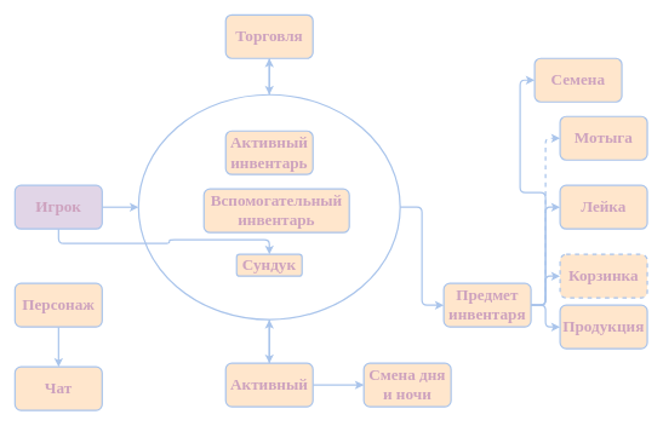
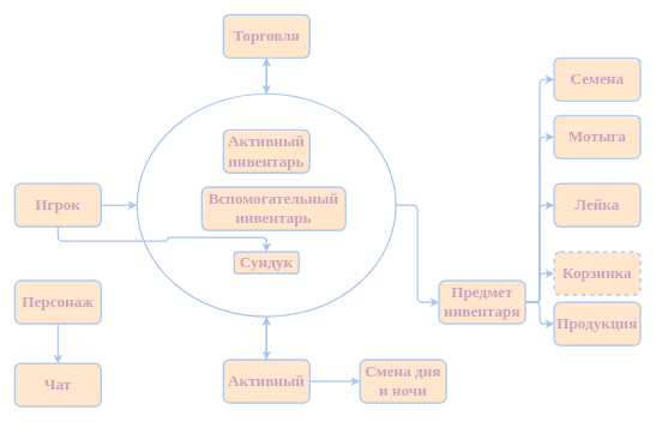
  <mxCell id="0" />
  <mxCell id="1" parent="0" />
  <mxCell id="2" style="edgeStyle=orthogonalEdgeStyle;rounded=1;orthogonalLoop=1;jettySize=auto;html=1;exitX=1;exitY=0.5;exitDx=0;exitDy=0;entryX=0;entryY=0.5;entryDx=0;entryDy=0;strokeColor=#A9C4EB;strokeWidth=2;align=center;verticalAlign=middle;arcSize=14;fontFamily=Times New Roman;fontSize=22;fontColor=#CDA2BE;fontStyle=3;labelBackgroundColor=default;endArrow=classic;fillColor=#ffe6cc;" edge="1" parent="1" source="5" target="17"><mxGeometry relative="1" as="geometry" /></mxCell>
  <mxCell id="3" style="edgeStyle=orthogonalEdgeStyle;rounded=1;orthogonalLoop=1;jettySize=auto;html=1;exitX=0.5;exitY=1;exitDx=0;exitDy=0;strokeColor=#A9C4EB;strokeWidth=2;align=center;verticalAlign=middle;arcSize=14;fontFamily=Times New Roman;fontSize=22;fontColor=#CDA2BE;fontStyle=3;labelBackgroundColor=default;endArrow=classic;fillColor=#ffe6cc;" edge="1" parent="1" source="5"><mxGeometry relative="1" as="geometry"><mxPoint x="370" y="500" as="targetPoint" /></mxGeometry></mxCell>
  <mxCell id="4" style="edgeStyle=orthogonalEdgeStyle;rounded=1;orthogonalLoop=1;jettySize=auto;html=1;exitX=0.5;exitY=0;exitDx=0;exitDy=0;entryX=0.5;entryY=1;entryDx=0;entryDy=0;strokeColor=#A9C4EB;strokeWidth=2;align=center;verticalAlign=middle;arcSize=14;fontFamily=Times New Roman;fontSize=22;fontColor=#CDA2BE;fontStyle=3;labelBackgroundColor=default;endArrow=classic;fillColor=#ffe6cc;" edge="1" parent="1" source="5" target="31"><mxGeometry relative="1" as="geometry" /></mxCell>
  <mxCell id="5" value="" style="ellipse;whiteSpace=wrap;html=1;rounded=1;strokeColor=#A9C4EB;strokeWidth=2;align=center;verticalAlign=middle;arcSize=14;fontFamily=Times New Roman;fontSize=22;fontColor=#CDA2BE;fontStyle=3;fillColor=none;" vertex="1" parent="1"><mxGeometry x="190" y="130" width="360" height="310" as="geometry" /></mxCell>
  <mxCell id="6" style="edgeStyle=orthogonalEdgeStyle;rounded=1;orthogonalLoop=1;jettySize=auto;html=1;exitX=1;exitY=0.5;exitDx=0;exitDy=0;entryX=0;entryY=0.5;entryDx=0;entryDy=0;strokeColor=#A9C4EB;strokeWidth=2;align=center;verticalAlign=middle;arcSize=14;fontFamily=Times New Roman;fontSize=22;fontColor=#CDA2BE;fontStyle=3;labelBackgroundColor=default;endArrow=classic;fillColor=#ffe6cc;" edge="1" parent="1" source="8" target="5"><mxGeometry relative="1" as="geometry" /></mxCell>
  <mxCell id="7" style="edgeStyle=orthogonalEdgeStyle;rounded=1;orthogonalLoop=1;jettySize=auto;html=1;exitX=0.5;exitY=1;exitDx=0;exitDy=0;strokeColor=#A9C4EB;strokeWidth=2;align=center;verticalAlign=middle;arcSize=14;fontFamily=Times New Roman;fontSize=22;fontColor=#CDA2BE;fontStyle=3;labelBackgroundColor=default;endArrow=classic;fillColor=#ffe6cc;" edge="1" parent="1" source="8" target="11"><mxGeometry relative="1" as="geometry" /></mxCell>
- <mxCell id="8" value="&lt;span style=&quot;font-style: normal;&quot;&gt;Игрок&lt;/span&gt;" style="rounded=1;whiteSpace=wrap;html=1;strokeColor=#A9C4EB;strokeWidth=2;align=center;verticalAlign=middle;arcSize=14;fontFamily=Times New Roman;fontSize=22;fontColor=#CDA2BE;fontStyle=3;fillColor=#e1d5e7;" vertex="1" parent="1"><mxGeometry x="20" y="255" width="120" height="60" as="geometry" /></mxCell>
+ <mxCell id="8" value="&lt;span style=&quot;font-style: normal;&quot;&gt;Игрок&lt;/span&gt;" style="rounded=1;whiteSpace=wrap;html=1;strokeColor=#A9C4EB;strokeWidth=2;align=center;verticalAlign=middle;arcSize=14;fontFamily=Times New Roman;fontSize=22;fontColor=#CDA2BE;fontStyle=3;fillColor=#ffe6cc;" vertex="1" parent="1"><mxGeometry x="20" y="255" width="120" height="60" as="geometry" /></mxCell>
  <mxCell id="9" value="&lt;span style=&quot;font-style: normal;&quot;&gt;Активный инвентарь&lt;/span&gt;" style="rounded=1;whiteSpace=wrap;html=1;strokeColor=#A9C4EB;strokeWidth=2;align=center;verticalAlign=middle;arcSize=14;fontFamily=Times New Roman;fontSize=22;fontColor=#CDA2BE;fontStyle=3;fillColor=#ffe6cc;" vertex="1" parent="1"><mxGeometry x="310" y="180" width="120" height="60" as="geometry" /></mxCell>
  <mxCell id="10" value="&lt;span style=&quot;font-style: normal;&quot;&gt;Вспомогательный инвентарь&lt;/span&gt;" style="rounded=1;whiteSpace=wrap;html=1;strokeColor=#A9C4EB;strokeWidth=2;align=center;verticalAlign=middle;arcSize=14;fontFamily=Times New Roman;fontSize=22;fontColor=#CDA2BE;fontStyle=3;fillColor=#ffe6cc;" vertex="1" parent="1"><mxGeometry x="280" y="260" width="200" height="60" as="geometry" /></mxCell>
  <mxCell id="11" value="&lt;span style=&quot;font-style: normal;&quot;&gt;Сундук&lt;/span&gt;" style="rounded=1;whiteSpace=wrap;html=1;strokeColor=#A9C4EB;strokeWidth=2;align=center;verticalAlign=middle;arcSize=14;fontFamily=Times New Roman;fontSize=22;fontColor=#CDA2BE;fontStyle=3;fillColor=#ffe6cc;" vertex="1" parent="1"><mxGeometry x="325" y="350" width="90" height="30" as="geometry" /></mxCell>
  <mxCell id="12" style="edgeStyle=orthogonalEdgeStyle;rounded=1;orthogonalLoop=1;jettySize=auto;html=1;exitX=1;exitY=0.5;exitDx=0;exitDy=0;entryX=0;entryY=0.5;entryDx=0;entryDy=0;strokeColor=#A9C4EB;strokeWidth=2;align=center;verticalAlign=middle;arcSize=14;fontFamily=Times New Roman;fontSize=22;fontColor=#CDA2BE;fontStyle=3;labelBackgroundColor=default;endArrow=classic;fillColor=#ffe6cc;" edge="1" parent="1" source="17" target="22"><mxGeometry relative="1" as="geometry" /></mxCell>
- <mxCell id="13" style="edgeStyle=orthogonalEdgeStyle;rounded=1;orthogonalLoop=1;jettySize=auto;html=1;exitX=1;exitY=0.5;exitDx=0;exitDy=0;entryX=0;entryY=0.5;entryDx=0;entryDy=0;strokeColor=#A9C4EB;strokeWidth=2;align=center;verticalAlign=middle;arcSize=14;fontFamily=Times New Roman;fontSize=22;fontColor=#CDA2BE;fontStyle=3;labelBackgroundColor=default;endArrow=classic;fillColor=#ffe6cc;dashed=1;" edge="1" parent="1" source="17" target="23"><mxGeometry relative="1" as="geometry" /></mxCell>
+ <mxCell id="13" style="edgeStyle=orthogonalEdgeStyle;rounded=1;orthogonalLoop=1;jettySize=auto;html=1;exitX=1;exitY=0.5;exitDx=0;exitDy=0;entryX=0;entryY=0.5;entryDx=0;entryDy=0;strokeColor=#A9C4EB;strokeWidth=2;align=center;verticalAlign=middle;arcSize=14;fontFamily=Times New Roman;fontSize=22;fontColor=#CDA2BE;fontStyle=3;labelBackgroundColor=default;endArrow=classic;fillColor=#ffe6cc;" edge="1" parent="1" source="17" target="23"><mxGeometry relative="1" as="geometry" /></mxCell>
  <mxCell id="14" style="edgeStyle=orthogonalEdgeStyle;rounded=1;orthogonalLoop=1;jettySize=auto;html=1;exitX=1;exitY=0.5;exitDx=0;exitDy=0;entryX=0;entryY=0.5;entryDx=0;entryDy=0;strokeColor=#A9C4EB;strokeWidth=2;align=center;verticalAlign=middle;arcSize=14;fontFamily=Times New Roman;fontSize=22;fontColor=#CDA2BE;fontStyle=3;labelBackgroundColor=default;endArrow=classic;fillColor=#ffe6cc;" edge="1" parent="1" source="17" target="24"><mxGeometry relative="1" as="geometry" /></mxCell>
  <mxCell id="15" style="edgeStyle=orthogonalEdgeStyle;rounded=1;orthogonalLoop=1;jettySize=auto;html=1;exitX=1;exitY=0.5;exitDx=0;exitDy=0;entryX=0;entryY=0.5;entryDx=0;entryDy=0;strokeColor=#A9C4EB;strokeWidth=2;align=center;verticalAlign=middle;arcSize=14;fontFamily=Times New Roman;fontSize=22;fontColor=#CDA2BE;fontStyle=3;labelBackgroundColor=default;endArrow=classic;fillColor=#ffe6cc;" edge="1" parent="1" source="17" target="25"><mxGeometry relative="1" as="geometry" /></mxCell>
  <mxCell id="16" style="edgeStyle=orthogonalEdgeStyle;rounded=1;orthogonalLoop=1;jettySize=auto;html=1;exitX=1;exitY=0.5;exitDx=0;exitDy=0;entryX=0;entryY=0.5;entryDx=0;entryDy=0;strokeColor=#A9C4EB;strokeWidth=2;align=center;verticalAlign=middle;arcSize=14;fontFamily=Times New Roman;fontSize=22;fontColor=#CDA2BE;fontStyle=3;labelBackgroundColor=default;endArrow=classic;fillColor=#ffe6cc;" edge="1" parent="1" source="17" target="26"><mxGeometry relative="1" as="geometry" /></mxCell>
  <mxCell id="17" value="&lt;span style=&quot;font-style: normal;&quot;&gt;Предмет инвентаря&lt;/span&gt;" style="rounded=1;whiteSpace=wrap;html=1;strokeColor=#A9C4EB;strokeWidth=2;align=center;verticalAlign=middle;arcSize=14;fontFamily=Times New Roman;fontSize=22;fontColor=#CDA2BE;fontStyle=3;fillColor=#ffe6cc;" vertex="1" parent="1"><mxGeometry x="610" y="390" width="120" height="60" as="geometry" /></mxCell>
  <mxCell id="18" style="edgeStyle=orthogonalEdgeStyle;rounded=1;orthogonalLoop=1;jettySize=auto;html=1;exitX=1;exitY=0.5;exitDx=0;exitDy=0;entryX=0;entryY=0.5;entryDx=0;entryDy=0;strokeColor=#A9C4EB;strokeWidth=2;align=center;verticalAlign=middle;arcSize=14;fontFamily=Times New Roman;fontSize=22;fontColor=#CDA2BE;fontStyle=3;labelBackgroundColor=default;endArrow=classic;fillColor=#ffe6cc;" edge="1" parent="1" source="20" target="21"><mxGeometry relative="1" as="geometry" /></mxCell>
  <mxCell id="19" style="edgeStyle=orthogonalEdgeStyle;rounded=1;orthogonalLoop=1;jettySize=auto;html=1;exitX=0.5;exitY=0;exitDx=0;exitDy=0;entryX=0.5;entryY=1;entryDx=0;entryDy=0;strokeColor=#A9C4EB;strokeWidth=2;align=center;verticalAlign=middle;arcSize=14;fontFamily=Times New Roman;fontSize=22;fontColor=#CDA2BE;fontStyle=3;labelBackgroundColor=default;endArrow=classic;fillColor=#ffe6cc;" edge="1" parent="1" source="20" target="5"><mxGeometry relative="1" as="geometry" /></mxCell>
  <mxCell id="20" value="&lt;span style=&quot;font-style: normal;&quot;&gt;Активный&lt;/span&gt;" style="rounded=1;whiteSpace=wrap;html=1;strokeColor=#A9C4EB;strokeWidth=2;align=center;verticalAlign=middle;arcSize=14;fontFamily=Times New Roman;fontSize=22;fontColor=#CDA2BE;fontStyle=3;fillColor=#ffe6cc;" vertex="1" parent="1"><mxGeometry x="310" y="500" width="120" height="60" as="geometry" /></mxCell>
  <mxCell id="21" value="&lt;span style=&quot;font-style: normal;&quot;&gt;Смена дня и ночи&lt;/span&gt;" style="rounded=1;whiteSpace=wrap;html=1;strokeColor=#A9C4EB;strokeWidth=2;align=center;verticalAlign=middle;arcSize=14;fontFamily=Times New Roman;fontSize=22;fontColor=#CDA2BE;fontStyle=3;fillColor=#ffe6cc;" vertex="1" parent="1"><mxGeometry x="500" y="500" width="120" height="60" as="geometry" /></mxCell>
- <mxCell id="22" value="&lt;span style=&quot;font-style: normal;&quot;&gt;Семена&lt;/span&gt;" style="rounded=1;whiteSpace=wrap;html=1;strokeColor=#A9C4EB;strokeWidth=2;align=center;verticalAlign=middle;arcSize=14;fontFamily=Times New Roman;fontSize=22;fontColor=#CDA2BE;fontStyle=3;fillColor=#ffe6cc;" vertex="1" parent="1"><mxGeometry x="735" y="80" width="120" height="60" as="geometry" /></mxCell>
+ <mxCell id="22" value="&lt;span style=&quot;font-style: normal;&quot;&gt;Семена&lt;/span&gt;" style="rounded=1;whiteSpace=wrap;html=1;strokeColor=#A9C4EB;strokeWidth=2;align=center;verticalAlign=middle;arcSize=14;fontFamily=Times New Roman;fontSize=22;fontColor=#CDA2BE;fontStyle=3;fillColor=#ffe6cc;" vertex="1" parent="1"><mxGeometry x="770" y="80" width="120" height="60" as="geometry" /></mxCell>
  <mxCell id="23" value="&lt;span style=&quot;font-style: normal;&quot;&gt;Мотыга&lt;/span&gt;" style="rounded=1;whiteSpace=wrap;html=1;strokeColor=#A9C4EB;strokeWidth=2;align=center;verticalAlign=middle;arcSize=14;fontFamily=Times New Roman;fontSize=22;fontColor=#CDA2BE;fontStyle=3;fillColor=#ffe6cc;" vertex="1" parent="1"><mxGeometry x="770" y="160" width="120" height="60" as="geometry" /></mxCell>
  <mxCell id="24" value="&lt;span style=&quot;font-style: normal;&quot;&gt;Лейка&lt;/span&gt;" style="rounded=1;whiteSpace=wrap;html=1;strokeColor=#A9C4EB;strokeWidth=2;align=center;verticalAlign=middle;arcSize=14;fontFamily=Times New Roman;fontSize=22;fontColor=#CDA2BE;fontStyle=3;fillColor=#ffe6cc;" vertex="1" parent="1"><mxGeometry x="770" y="255" width="120" height="60" as="geometry" /></mxCell>
  <mxCell id="25" value="&lt;span style=&quot;font-style: normal;&quot;&gt;Корзинка&lt;/span&gt;" style="rounded=1;whiteSpace=wrap;html=1;strokeColor=#A9C4EB;strokeWidth=2;align=center;verticalAlign=middle;arcSize=14;fontFamily=Times New Roman;fontSize=22;fontColor=#CDA2BE;fontStyle=3;fillColor=#ffe6cc;dashed=1;" vertex="1" parent="1"><mxGeometry x="770" y="350" width="120" height="60" as="geometry" /></mxCell>
  <mxCell id="26" value="&lt;span style=&quot;font-style: normal;&quot;&gt;Продукция&lt;/span&gt;" style="rounded=1;whiteSpace=wrap;html=1;strokeColor=#A9C4EB;strokeWidth=2;align=center;verticalAlign=middle;arcSize=14;fontFamily=Times New Roman;fontSize=22;fontColor=#CDA2BE;fontStyle=3;fillColor=#ffe6cc;" vertex="1" parent="1"><mxGeometry x="770" y="420" width="120" height="60" as="geometry" /></mxCell>
  <mxCell id="27" style="edgeStyle=orthogonalEdgeStyle;rounded=1;orthogonalLoop=1;jettySize=auto;html=1;exitX=0.5;exitY=1;exitDx=0;exitDy=0;entryX=0.5;entryY=0;entryDx=0;entryDy=0;strokeColor=#A9C4EB;strokeWidth=2;align=center;verticalAlign=middle;arcSize=14;fontFamily=Times New Roman;fontSize=22;fontColor=#CDA2BE;fontStyle=3;labelBackgroundColor=default;endArrow=classic;fillColor=#ffe6cc;" edge="1" parent="1" source="28" target="29"><mxGeometry relative="1" as="geometry" /></mxCell>
  <mxCell id="28" value="&lt;span style=&quot;font-style: normal;&quot;&gt;Персонаж&lt;/span&gt;" style="rounded=1;whiteSpace=wrap;html=1;strokeColor=#A9C4EB;strokeWidth=2;align=center;verticalAlign=middle;arcSize=14;fontFamily=Times New Roman;fontSize=22;fontColor=#CDA2BE;fontStyle=3;fillColor=#ffe6cc;" vertex="1" parent="1"><mxGeometry x="20" y="390" width="120" height="60" as="geometry" /></mxCell>
  <mxCell id="29" value="&lt;span style=&quot;font-style: normal;&quot;&gt;Чат&lt;/span&gt;" style="rounded=1;whiteSpace=wrap;html=1;strokeColor=#A9C4EB;strokeWidth=2;align=center;verticalAlign=middle;arcSize=14;fontFamily=Times New Roman;fontSize=22;fontColor=#CDA2BE;fontStyle=3;fillColor=#ffe6cc;" vertex="1" parent="1"><mxGeometry x="20" y="505" width="120" height="60" as="geometry" /></mxCell>
  <mxCell id="30" style="edgeStyle=orthogonalEdgeStyle;rounded=1;orthogonalLoop=1;jettySize=auto;html=1;exitX=0.5;exitY=1;exitDx=0;exitDy=0;entryX=0.5;entryY=0;entryDx=0;entryDy=0;strokeColor=#A9C4EB;strokeWidth=2;align=center;verticalAlign=middle;arcSize=14;fontFamily=Times New Roman;fontSize=22;fontColor=#CDA2BE;fontStyle=3;labelBackgroundColor=default;endArrow=classic;fillColor=#ffe6cc;" edge="1" parent="1" source="31" target="5"><mxGeometry relative="1" as="geometry" /></mxCell>
  <mxCell id="31" value="&lt;span style=&quot;font-style: normal;&quot;&gt;Торговля&lt;/span&gt;" style="rounded=1;whiteSpace=wrap;html=1;strokeColor=#A9C4EB;strokeWidth=2;align=center;verticalAlign=middle;arcSize=14;fontFamily=Times New Roman;fontSize=22;fontColor=#CDA2BE;fontStyle=3;fillColor=#ffe6cc;" vertex="1" parent="1"><mxGeometry x="310" y="20" width="120" height="60" as="geometry" /></mxCell>
